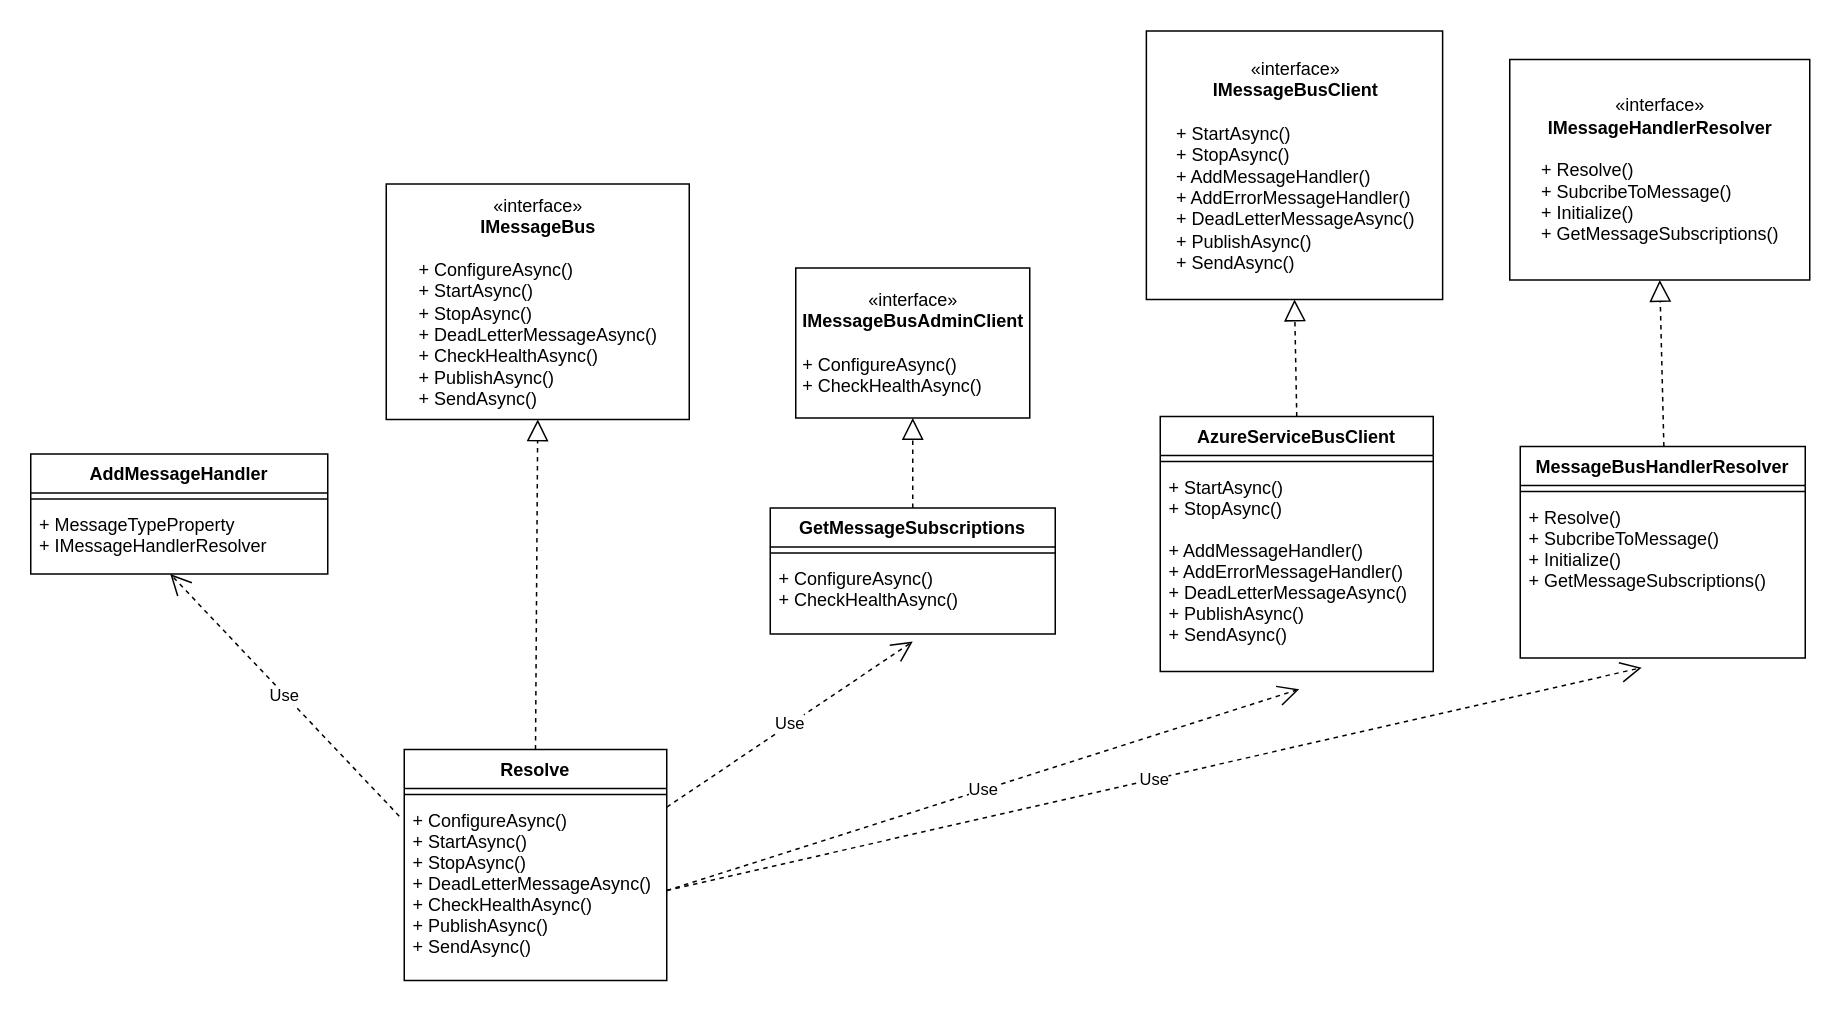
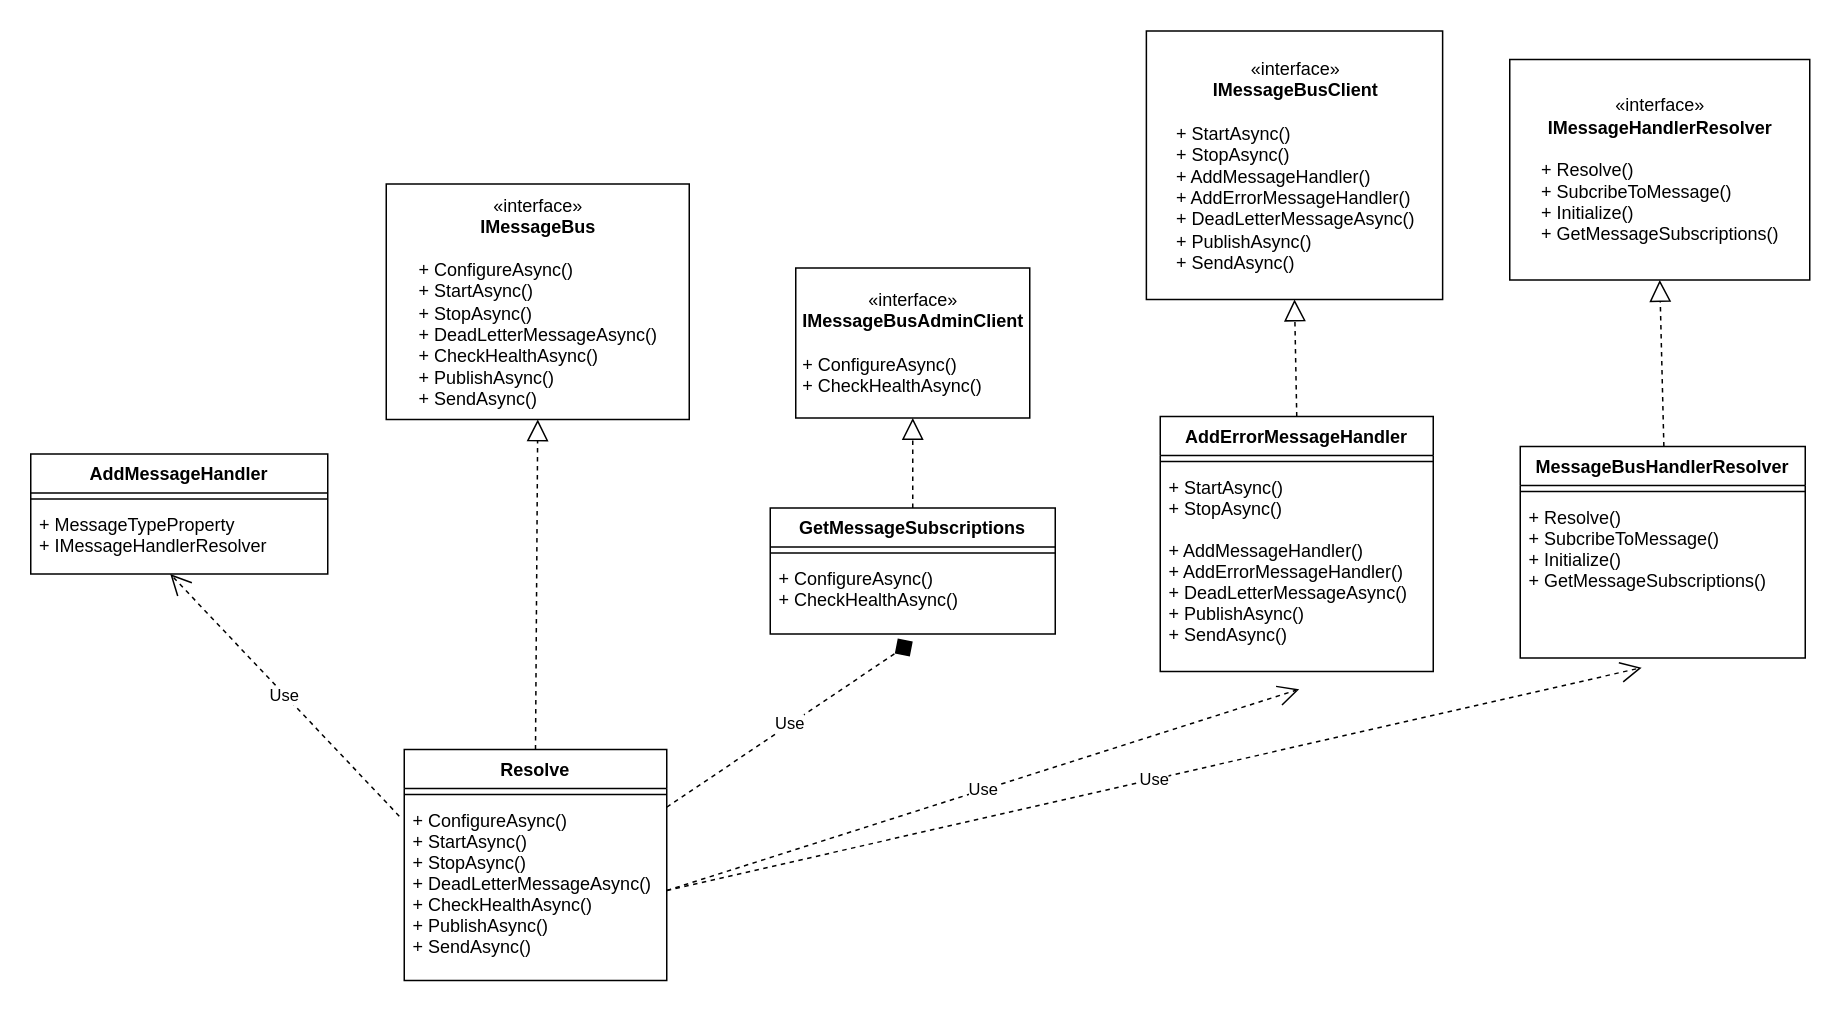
  <mxCell id="0" />
  <mxCell id="1" parent="0" />
  <mxCell id="2" value="Resolve" style="swimlane;fontStyle=1;align=center;verticalAlign=top;childLayout=stackLayout;horizontal=1;startSize=26;horizontalStack=0;resizeParent=1;resizeParentMax=0;resizeLast=0;collapsible=1;marginBottom=0;" parent="1" vertex="1"><mxGeometry x="269" y="499" width="175" height="154" as="geometry" /></mxCell>
  <mxCell id="3" value="" style="line;strokeWidth=1;fillColor=none;align=left;verticalAlign=middle;spacingTop=-1;spacingLeft=3;spacingRight=3;rotatable=0;labelPosition=right;points=[];portConstraint=eastwest;" parent="2" vertex="1"><mxGeometry y="26" width="175" height="8" as="geometry" /></mxCell>
  <mxCell id="4" value="+ ConfigureAsync()&#10;+ StartAsync()&#10;+ StopAsync()&#10;+ DeadLetterMessageAsync()&#10;+ CheckHealthAsync()&#10;+ PublishAsync()&#10;+ SendAsync()" style="text;strokeColor=none;fillColor=none;align=left;verticalAlign=top;spacingLeft=4;spacingRight=4;overflow=hidden;rotatable=0;points=[[0,0.5],[1,0.5]];portConstraint=eastwest;" parent="2" vertex="1"><mxGeometry y="34" width="175" height="120" as="geometry" /></mxCell>
  <mxCell id="5" value="«interface»&lt;br&gt;&lt;b&gt;IMessageBus&lt;/b&gt;&lt;br&gt;&lt;br&gt;&lt;div style=&quot;text-align: left&quot;&gt;+ ConfigureAsync()&lt;/div&gt;&lt;div style=&quot;text-align: left&quot;&gt;+ StartAsync()&lt;/div&gt;&lt;div style=&quot;text-align: left&quot;&gt;+ StopAsync()&lt;/div&gt;&lt;div style=&quot;text-align: left&quot;&gt;+ DeadLetterMessageAsync()&lt;/div&gt;&lt;div style=&quot;text-align: left&quot;&gt;+ CheckHealthAsync()&lt;/div&gt;&lt;div style=&quot;text-align: left&quot;&gt;+ PublishAsync()&lt;/div&gt;&lt;div style=&quot;text-align: left&quot;&gt;+ SendAsync()&lt;/div&gt;" style="html=1;" parent="1" vertex="1"><mxGeometry x="257" y="122" width="202" height="157" as="geometry" /></mxCell>
  <mxCell id="6" value="«interface»&lt;br&gt;&lt;b&gt;IMessageBusAdminClient&lt;/b&gt;&lt;br&gt;&lt;br&gt;&lt;div style=&quot;text-align: left&quot;&gt;+ ConfigureAsync()&lt;/div&gt;&lt;div style=&quot;text-align: left&quot;&gt;+&amp;nbsp;CheckHealthAsync()&lt;/div&gt;" style="html=1;" parent="1" vertex="1"><mxGeometry x="530" y="178" width="156" height="100" as="geometry" /></mxCell>
  <mxCell id="7" value="«interface»&lt;br&gt;&lt;b&gt;IMessageBusClient&lt;/b&gt;&lt;br&gt;&lt;div style=&quot;text-align: left&quot;&gt;&lt;br&gt;&lt;/div&gt;&lt;div style=&quot;text-align: left&quot;&gt;&lt;div&gt;+ StartAsync()&lt;/div&gt;&lt;div&gt;+ StopAsync()&lt;br&gt;&lt;/div&gt;&lt;div&gt;+ AddMessageHandler()&lt;/div&gt;&lt;div&gt;+ AddErrorMessageHandler()&lt;/div&gt;&lt;div&gt;+ DeadLetterMessageAsync()&lt;/div&gt;&lt;div&gt;+ PublishAsync()&lt;/div&gt;&lt;div&gt;+ SendAsync()&lt;/div&gt;&lt;/div&gt;" style="html=1;" parent="1" vertex="1"><mxGeometry x="763.75" y="20" width="197.5" height="179" as="geometry" /></mxCell>
- <mxCell id="8" value="AzureServiceBusClient" style="swimlane;fontStyle=1;align=center;verticalAlign=top;childLayout=stackLayout;horizontal=1;startSize=26;horizontalStack=0;resizeParent=1;resizeParentMax=0;resizeLast=0;collapsible=1;marginBottom=0;" parent="1" vertex="1"><mxGeometry x="773" y="277" width="182" height="170" as="geometry" /></mxCell>
+ <mxCell id="8" value="AddErrorMessageHandler" style="swimlane;fontStyle=1;align=center;verticalAlign=top;childLayout=stackLayout;horizontal=1;startSize=26;horizontalStack=0;resizeParent=1;resizeParentMax=0;resizeLast=0;collapsible=1;marginBottom=0;" parent="1" vertex="1"><mxGeometry x="773" y="277" width="182" height="170" as="geometry" /></mxCell>
  <mxCell id="9" value="" style="line;strokeWidth=1;fillColor=none;align=left;verticalAlign=middle;spacingTop=-1;spacingLeft=3;spacingRight=3;rotatable=0;labelPosition=right;points=[];portConstraint=eastwest;" parent="8" vertex="1"><mxGeometry y="26" width="182" height="8" as="geometry" /></mxCell>
  <mxCell id="10" value="+ StartAsync()&#10;+ StopAsync()&#10;&#10;+ AddMessageHandler()&#10;+ AddErrorMessageHandler()&#10;+ DeadLetterMessageAsync()&#10;+ PublishAsync()&#10;+ SendAsync()" style="text;strokeColor=none;fillColor=none;align=left;verticalAlign=top;spacingLeft=4;spacingRight=4;overflow=hidden;rotatable=0;points=[[0,0.5],[1,0.5]];portConstraint=eastwest;" parent="8" vertex="1"><mxGeometry y="34" width="182" height="136" as="geometry" /></mxCell>
  <mxCell id="11" value="GetMessageSubscriptions" style="swimlane;fontStyle=1;align=center;verticalAlign=top;childLayout=stackLayout;horizontal=1;startSize=26;horizontalStack=0;resizeParent=1;resizeParentMax=0;resizeLast=0;collapsible=1;marginBottom=0;" parent="1" vertex="1"><mxGeometry x="513" y="338" width="190" height="84" as="geometry"><mxRectangle x="130" y="310" width="200" height="26" as="alternateBounds" /></mxGeometry></mxCell>
  <mxCell id="12" value="" style="line;strokeWidth=1;fillColor=none;align=left;verticalAlign=middle;spacingTop=-1;spacingLeft=3;spacingRight=3;rotatable=0;labelPosition=right;points=[];portConstraint=eastwest;" parent="11" vertex="1"><mxGeometry y="26" width="190" height="8" as="geometry" /></mxCell>
  <mxCell id="13" value="+ ConfigureAsync()&#10;+ CheckHealthAsync()" style="text;strokeColor=none;fillColor=none;align=left;verticalAlign=top;spacingLeft=4;spacingRight=4;overflow=hidden;rotatable=0;points=[[0,0.5],[1,0.5]];portConstraint=eastwest;" parent="11" vertex="1"><mxGeometry y="34" width="190" height="50" as="geometry" /></mxCell>
  <mxCell id="14" value="" style="endArrow=block;dashed=1;endFill=0;endSize=12;html=1;exitX=0.5;exitY=0;exitDx=0;exitDy=0;entryX=0.5;entryY=1;entryDx=0;entryDy=0;" parent="1" source="11" target="6" edge="1"><mxGeometry width="160" relative="1" as="geometry"><mxPoint x="603" y="308" as="sourcePoint" /><mxPoint x="763" y="308" as="targetPoint" /></mxGeometry></mxCell>
  <mxCell id="15" value="" style="endArrow=block;dashed=1;endFill=0;endSize=12;html=1;exitX=0.5;exitY=0;exitDx=0;exitDy=0;entryX=0.5;entryY=1;entryDx=0;entryDy=0;" parent="1" source="8" target="7" edge="1"><mxGeometry width="160" relative="1" as="geometry"><mxPoint x="618" y="348" as="sourcePoint" /><mxPoint x="618" y="288" as="targetPoint" /><Array as="points" /></mxGeometry></mxCell>
  <mxCell id="16" value="" style="endArrow=block;dashed=1;endFill=0;endSize=12;html=1;exitX=0.5;exitY=0;exitDx=0;exitDy=0;entryX=0.5;entryY=1;entryDx=0;entryDy=0;" parent="1" source="2" edge="1" target="5"><mxGeometry width="160" relative="1" as="geometry"><mxPoint x="349" y="339" as="sourcePoint" /><mxPoint x="349" y="279" as="targetPoint" /></mxGeometry></mxCell>
- <mxCell id="17" value="Use" style="endArrow=open;endSize=12;dashed=1;html=1;exitX=1;exitY=0.25;exitDx=0;exitDy=0;entryX=0.5;entryY=1.1;entryDx=0;entryDy=0;entryPerimeter=0;" parent="1" source="2" target="13" edge="1"><mxGeometry width="160" relative="1" as="geometry"><mxPoint x="543" y="638" as="sourcePoint" /><mxPoint x="703" y="638" as="targetPoint" /></mxGeometry></mxCell>
+ <mxCell id="17" value="Use" style="endArrow=diamond;endSize=12;dashed=1;html=1;exitX=1;exitY=0.25;exitDx=0;exitDy=0;entryX=0.5;entryY=1.1;entryDx=0;entryDy=0;entryPerimeter=0;" parent="1" source="2" target="13" edge="1"><mxGeometry width="160" relative="1" as="geometry"><mxPoint x="543" y="638" as="sourcePoint" /><mxPoint x="703" y="638" as="targetPoint" /></mxGeometry></mxCell>
  <mxCell id="18" value="Use" style="endArrow=open;endSize=12;dashed=1;html=1;exitX=1;exitY=0.5;exitDx=0;exitDy=0;entryX=0.509;entryY=1.087;entryDx=0;entryDy=0;entryPerimeter=0;" parent="1" source="4" target="10" edge="1"><mxGeometry width="160" relative="1" as="geometry"><mxPoint x="663" y="588" as="sourcePoint" /><mxPoint x="823" y="588" as="targetPoint" /></mxGeometry></mxCell>
  <mxCell id="19" value="Use" style="endArrow=open;endSize=12;dashed=1;html=1;exitX=-0.019;exitY=0.087;exitDx=0;exitDy=0;exitPerimeter=0;entryX=0.5;entryY=1;entryDx=0;entryDy=0;" parent="1" source="4" edge="1"><mxGeometry width="160" relative="1" as="geometry"><mxPoint x="189" y="553" as="sourcePoint" /><mxPoint x="113" y="382" as="targetPoint" /></mxGeometry></mxCell>
  <mxCell id="20" value="«interface»&lt;br&gt;&lt;b&gt;IMessageHandlerResolver&lt;/b&gt;&lt;br&gt;&lt;br&gt;&lt;div style=&quot;text-align: left&quot;&gt;+ Resolve()&lt;/div&gt;&lt;div style=&quot;text-align: left&quot;&gt;+&amp;nbsp;SubcribeToMessage()&lt;/div&gt;&lt;div style=&quot;text-align: left&quot;&gt;+ Initialize()&lt;/div&gt;&lt;div style=&quot;text-align: left&quot;&gt;+ GetMessageSubscriptions()&lt;/div&gt;" style="html=1;" parent="1" vertex="1"><mxGeometry x="1006" y="39" width="200" height="147" as="geometry" /></mxCell>
  <mxCell id="21" value="MessageBusHandlerResolver" style="swimlane;fontStyle=1;align=center;verticalAlign=top;childLayout=stackLayout;horizontal=1;startSize=26;horizontalStack=0;resizeParent=1;resizeParentMax=0;resizeLast=0;collapsible=1;marginBottom=0;" parent="1" vertex="1"><mxGeometry x="1013" y="297" width="190" height="141" as="geometry" /></mxCell>
  <mxCell id="22" value="" style="line;strokeWidth=1;fillColor=none;align=left;verticalAlign=middle;spacingTop=-1;spacingLeft=3;spacingRight=3;rotatable=0;labelPosition=right;points=[];portConstraint=eastwest;" parent="21" vertex="1"><mxGeometry y="26" width="190" height="8" as="geometry" /></mxCell>
  <mxCell id="23" value="+ Resolve()&#10;+ SubcribeToMessage()&#10;+ Initialize()&#10;+ GetMessageSubscriptions()" style="text;strokeColor=none;fillColor=none;align=left;verticalAlign=top;spacingLeft=4;spacingRight=4;overflow=hidden;rotatable=0;points=[[0,0.5],[1,0.5]];portConstraint=eastwest;" parent="21" vertex="1"><mxGeometry y="34" width="190" height="107" as="geometry" /></mxCell>
  <mxCell id="24" value="Use" style="endArrow=open;endSize=12;dashed=1;html=1;exitX=1;exitY=0.5;exitDx=0;exitDy=0;entryX=0.426;entryY=1.06;entryDx=0;entryDy=0;entryPerimeter=0;" parent="1" source="4" target="23" edge="1"><mxGeometry width="160" relative="1" as="geometry"><mxPoint x="429" y="556" as="sourcePoint" /><mxPoint x="854.949" y="422.002" as="targetPoint" /><Array as="points" /></mxGeometry></mxCell>
  <mxCell id="25" value="AddMessageHandler" style="swimlane;fontStyle=1;align=center;verticalAlign=top;childLayout=stackLayout;horizontal=1;startSize=26;horizontalStack=0;resizeParent=1;resizeParentMax=0;resizeLast=0;collapsible=1;marginBottom=0;" parent="1" vertex="1"><mxGeometry x="20" y="302" width="198" height="80" as="geometry" /></mxCell>
  <mxCell id="26" value="" style="line;strokeWidth=1;fillColor=none;align=left;verticalAlign=middle;spacingTop=-1;spacingLeft=3;spacingRight=3;rotatable=0;labelPosition=right;points=[];portConstraint=eastwest;" parent="25" vertex="1"><mxGeometry y="26" width="198" height="8" as="geometry" /></mxCell>
  <mxCell id="27" value="+ MessageTypeProperty&#10;+ IMessageHandlerResolver" style="text;strokeColor=none;fillColor=none;align=left;verticalAlign=top;spacingLeft=4;spacingRight=4;overflow=hidden;rotatable=0;points=[[0,0.5],[1,0.5]];portConstraint=eastwest;" parent="25" vertex="1"><mxGeometry y="34" width="198" height="46" as="geometry" /></mxCell>
  <mxCell id="28" value="" style="endArrow=block;dashed=1;endFill=0;endSize=12;html=1;exitX=0.5;exitY=0;exitDx=0;exitDy=0;entryX=0.5;entryY=1;entryDx=0;entryDy=0;" edge="1" parent="1" target="20"><mxGeometry width="160" relative="1" as="geometry"><mxPoint x="1108.75" y="297" as="sourcePoint" /><mxPoint x="1107.25" y="219" as="targetPoint" /><Array as="points" /></mxGeometry></mxCell>
